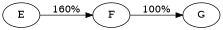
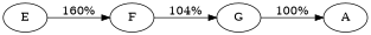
  digraph {
    rankdir=LR
    E
    F
    G
+   A
    E -> F [label="160%"]
-   F -> G [label="100%"]
+   F -> G [label="104%"]
+   G -> A [label="100%"]
  }
